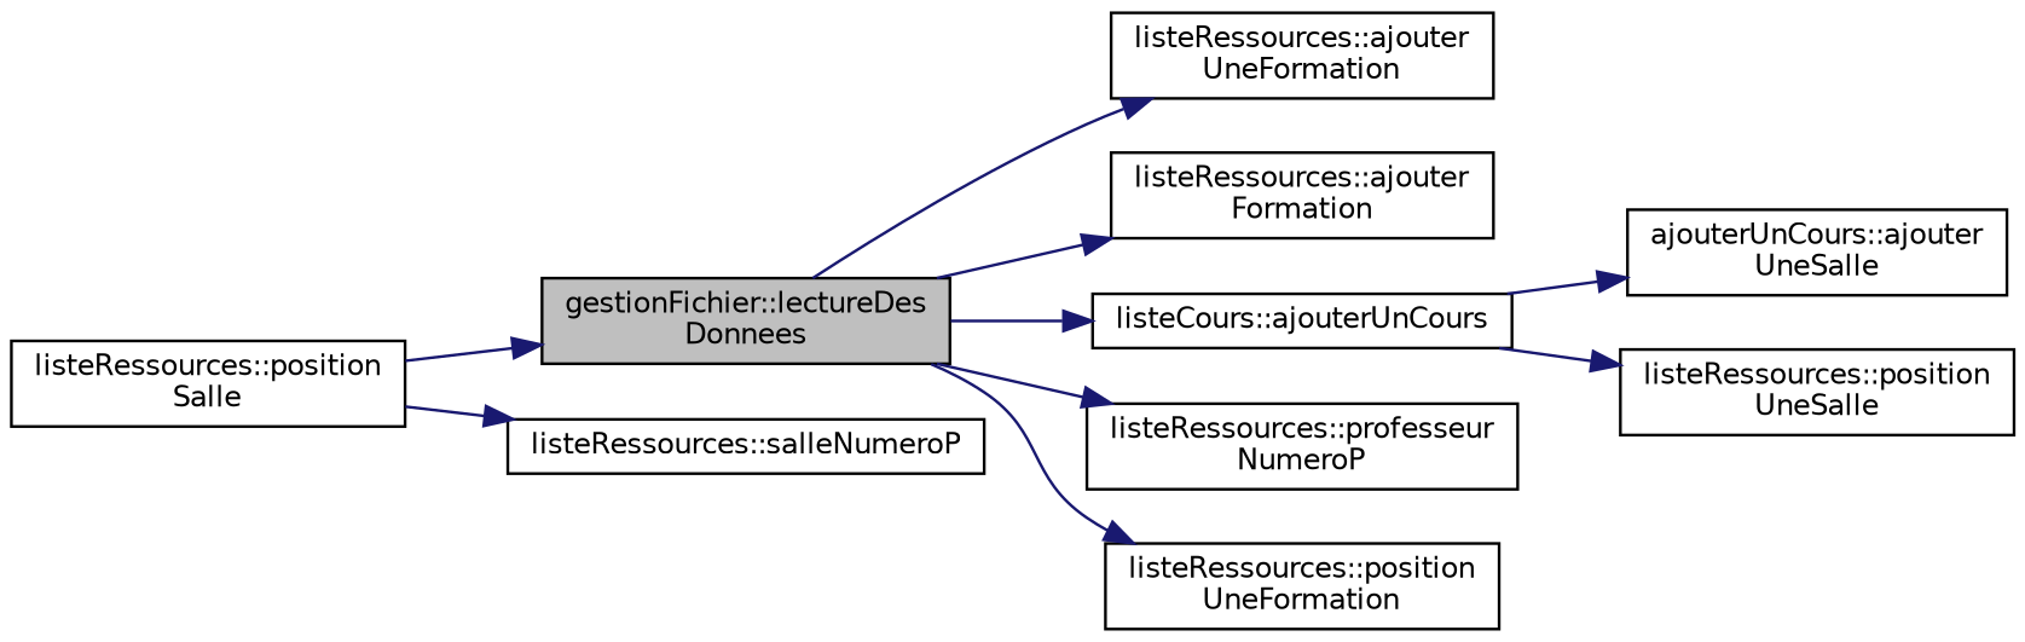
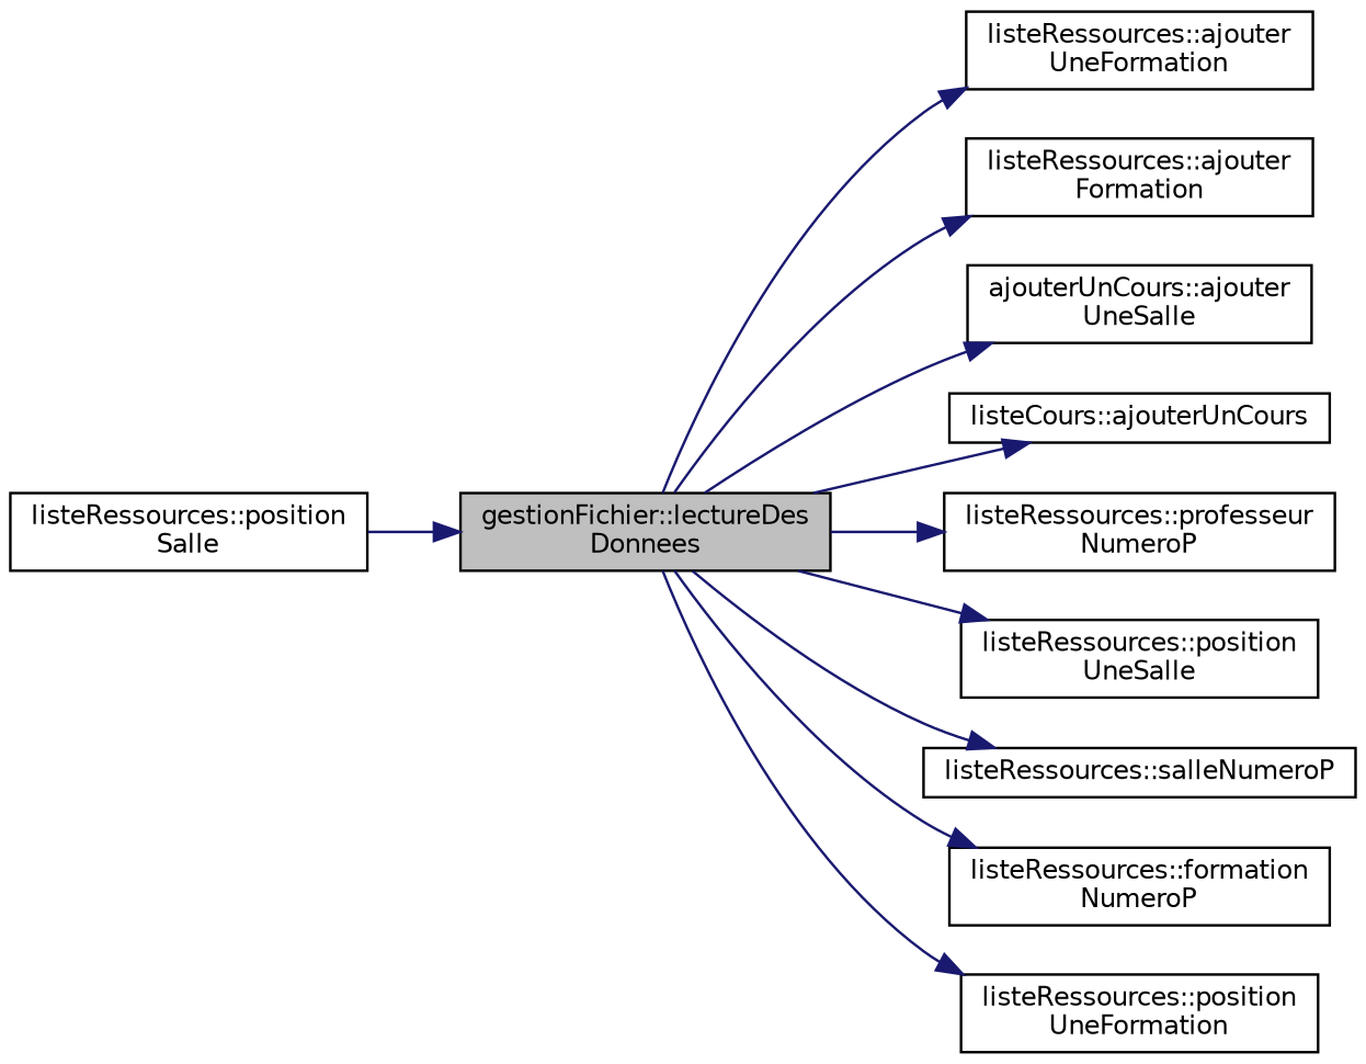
  digraph {
    rankdir=LR
    node [color=black fillcolor=white fontname=Helvetica fontsize=10 shape=record style=filled]
    edge [color=midnightblue fontname=Helvetica fontsize=10 labelfontname=Helvetica labelfontsize=10 style=solid]
    n1 [fillcolor=grey75 fontcolor=black height=0.2 label="gestionFichier::lectureDes\lDonnees" width=0.4]
    n2 [height=0.2 label="listeRessources::ajouter\lUneFormation" width=0.4]
    n3 [height=0.2 label="listeRessources::ajouter\lFormation" width=0.4]
    n4 [height=0.2 label="ajouterUnCours::ajouter\lUneSalle" width=0.4]
    n5 [height=0.2 label="listeCours::ajouterUnCours" width=0.4]
    n6 [height=0.2 label="listeRessources::professeur\lNumeroP" width=0.4]
    n7 [height=0.2 label="listeRessources::position\lUneSalle" width=0.4]
    n8 [height=0.2 label="listeRessources::salleNumeroP" width=0.4]
+   n9 [height=0.2 label="listeRessources::formation\lNumeroP" width=0.4]
    n10 [height=0.2 label="listeRessources::position\lUneFormation" width=0.4]
    n11 [height=0.2 label="listeRessources::position\lSalle" width=0.4]
    n1 -> n2
    n1 -> n3
-   n5 -> n4
+   n1 -> n4
    n1 -> n5
    n1 -> n6
-   n5 -> n7
-   n11 -> n8
+   n1 -> n7
+   n1 -> n8
+   n1 -> n9
    n1 -> n10
    n11 -> n1
  }
